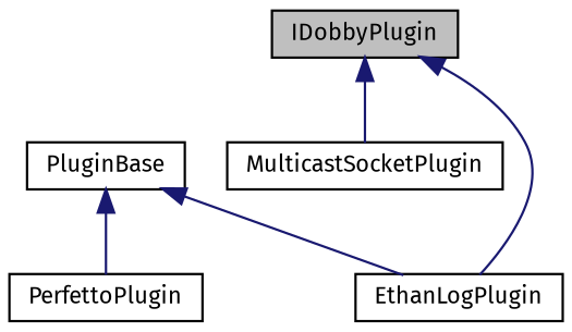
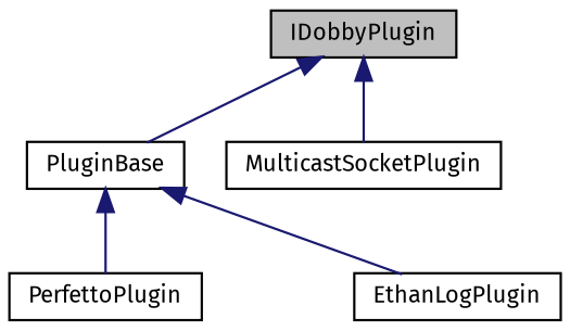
  digraph {
    fontname="Fira Sans"
    node [color=black fillcolor=white fontname="Fira Sans" fontsize=10 shape=record style=filled]
    edge [color=midnightblue dir=back fontname="Fira Sans" fontsize=10 labelfontname=Helvetica labelfontsize=10 style=solid]
    n1 [fillcolor=grey75 fontcolor=black height=0.2 label=IDobbyPlugin width=0.4]
    n2 [height=0.2 label=PluginBase width=0.4]
    n3 [height=0.2 label=MulticastSocketPlugin width=0.4]
    n4 [height=0.2 label=EthanLogPlugin width=0.4]
    n5 [height=0.2 label=PerfettoPlugin width=0.4]
-   n1 -> n4
+   n1 -> n2
    n1 -> n3
    n2 -> n4
    n2 -> n5
  }
